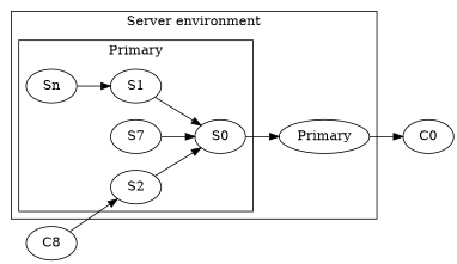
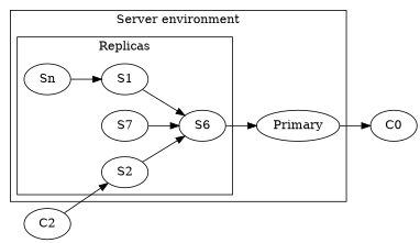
  digraph {
    rankdir=LR
-   S0
+   S0 [label=S6]
    S1
    S2
    n4 [label=S7]
    Sn
    n6 [label=Primary]
    C0
-   C2 [label=C8]
+   C2
    subgraph cluster_1 {
      label="Server environment"
      n6
      subgraph cluster_2 {
-       label=Primary
+       label=Replicas
        S0
        S1
        S2
        n4
        Sn
      }
    }
    S0 -> n6
    S1 -> S0
    S2 -> S0
    n4 -> S0
    Sn -> S1
    n6 -> C0
    C2 -> S2
  }
